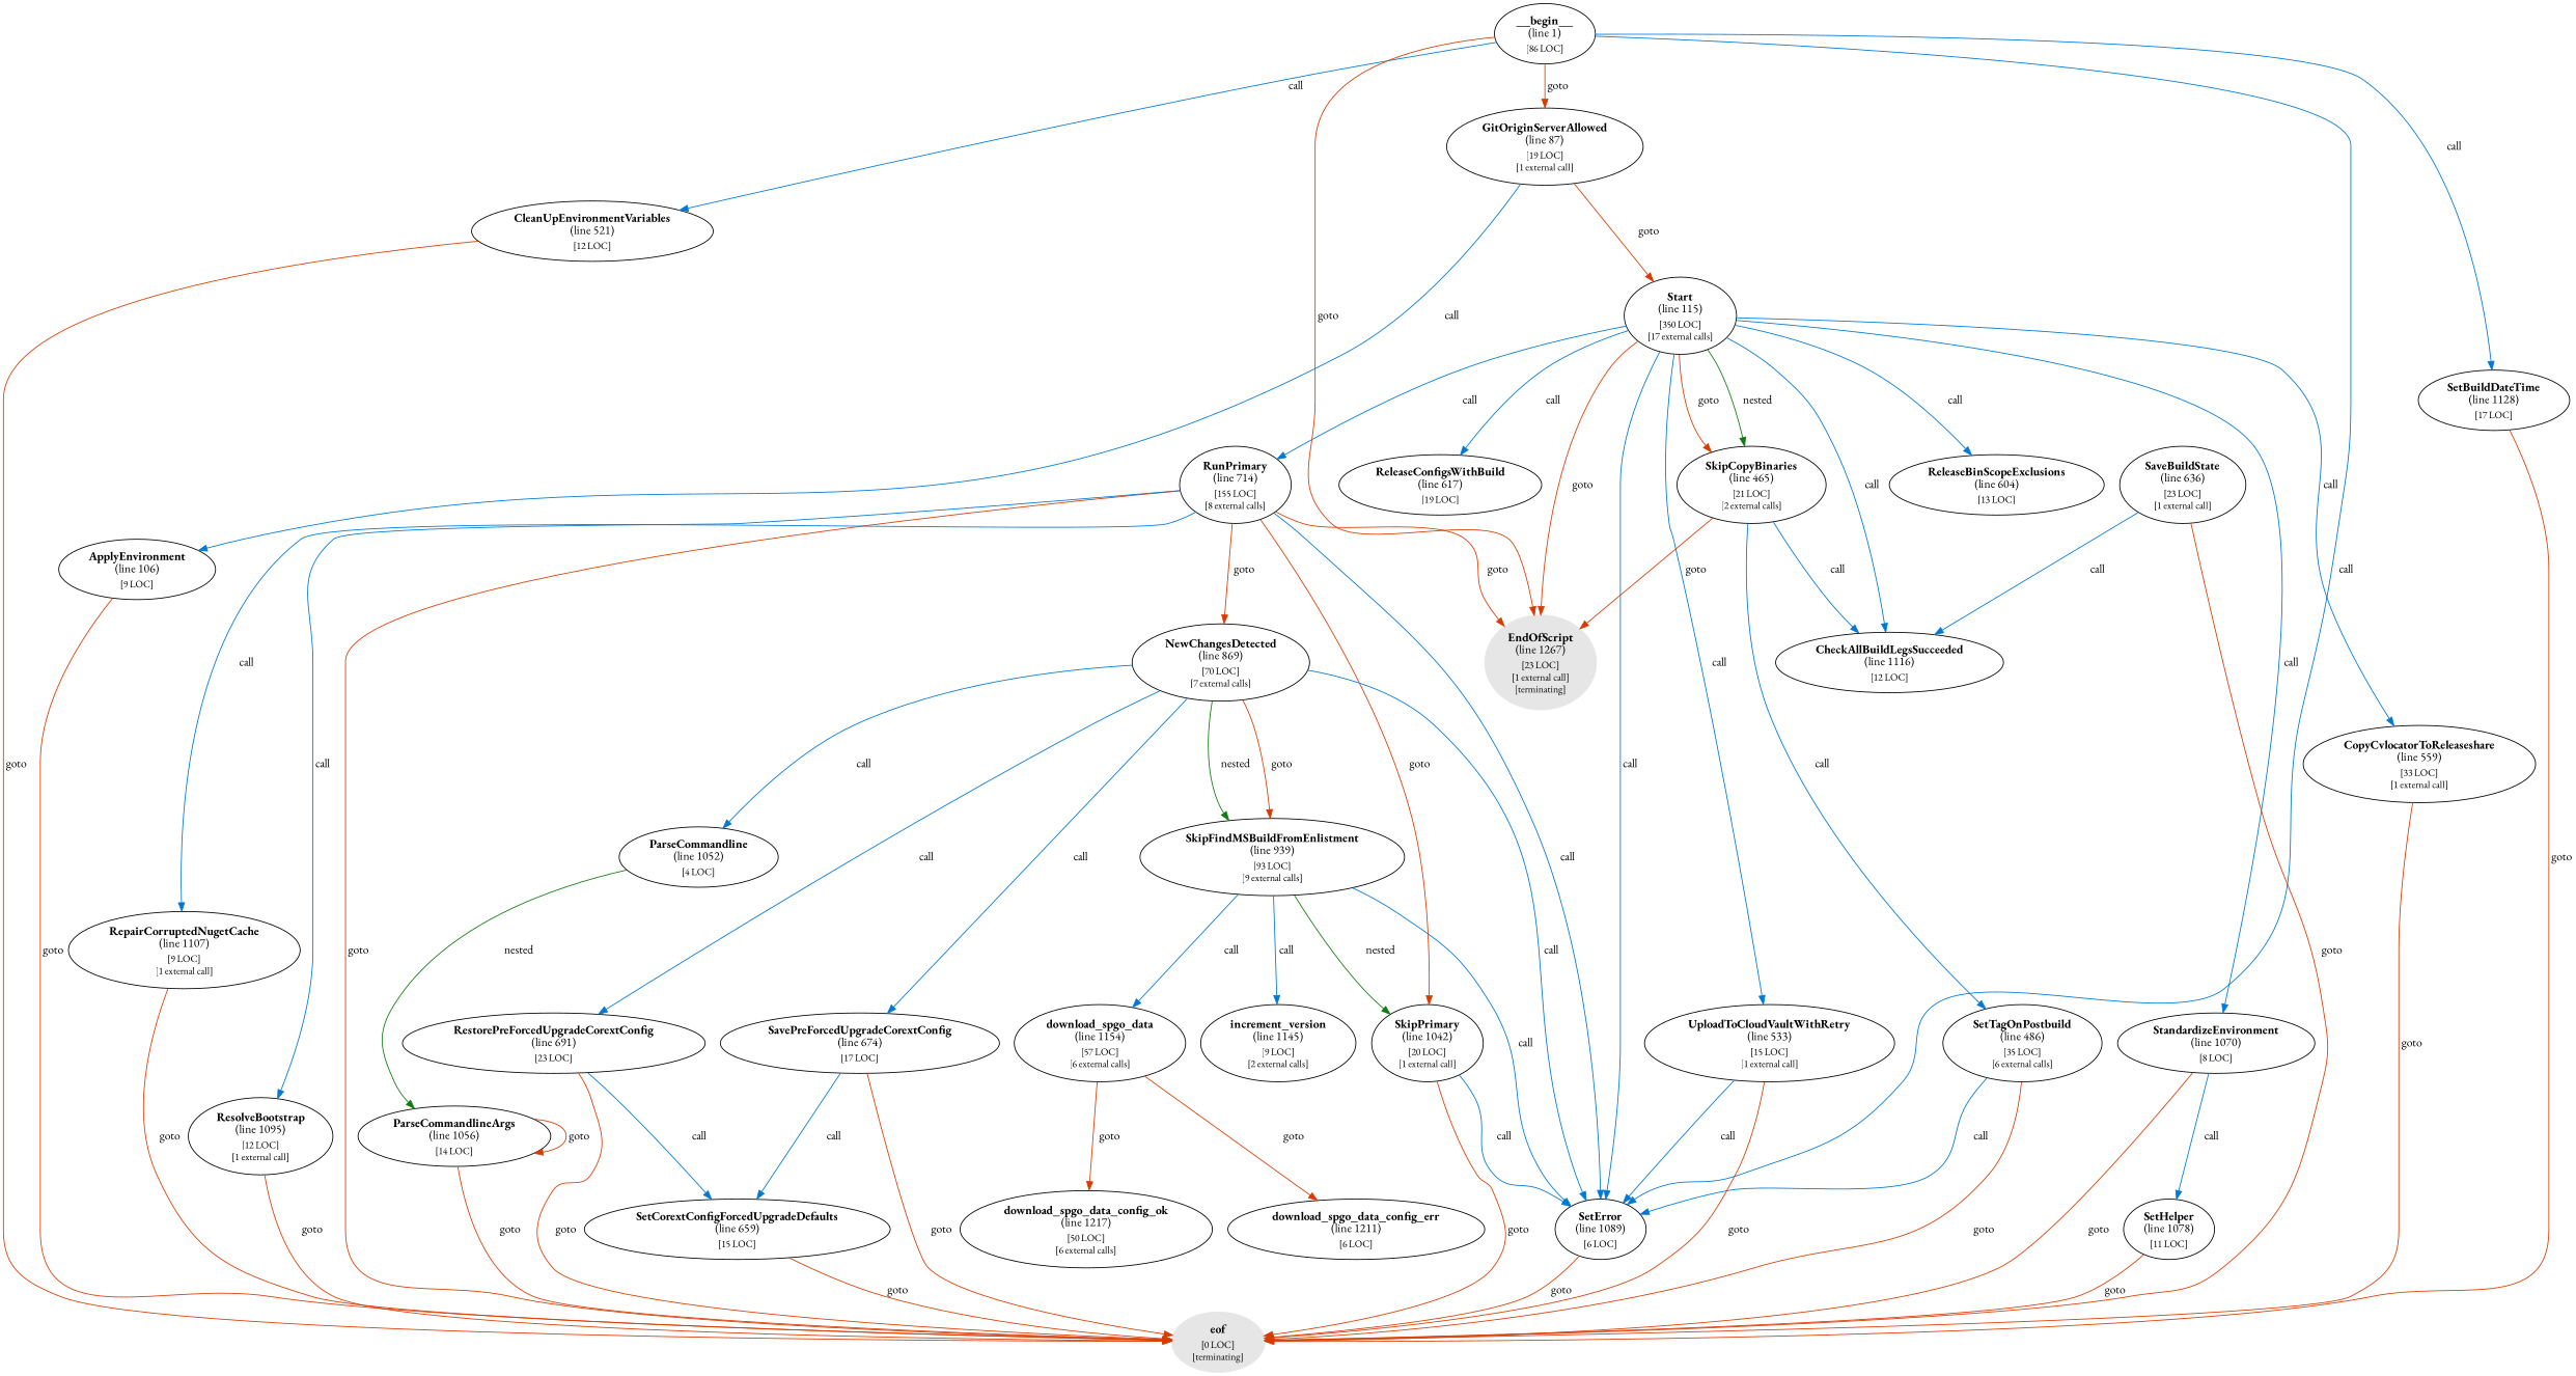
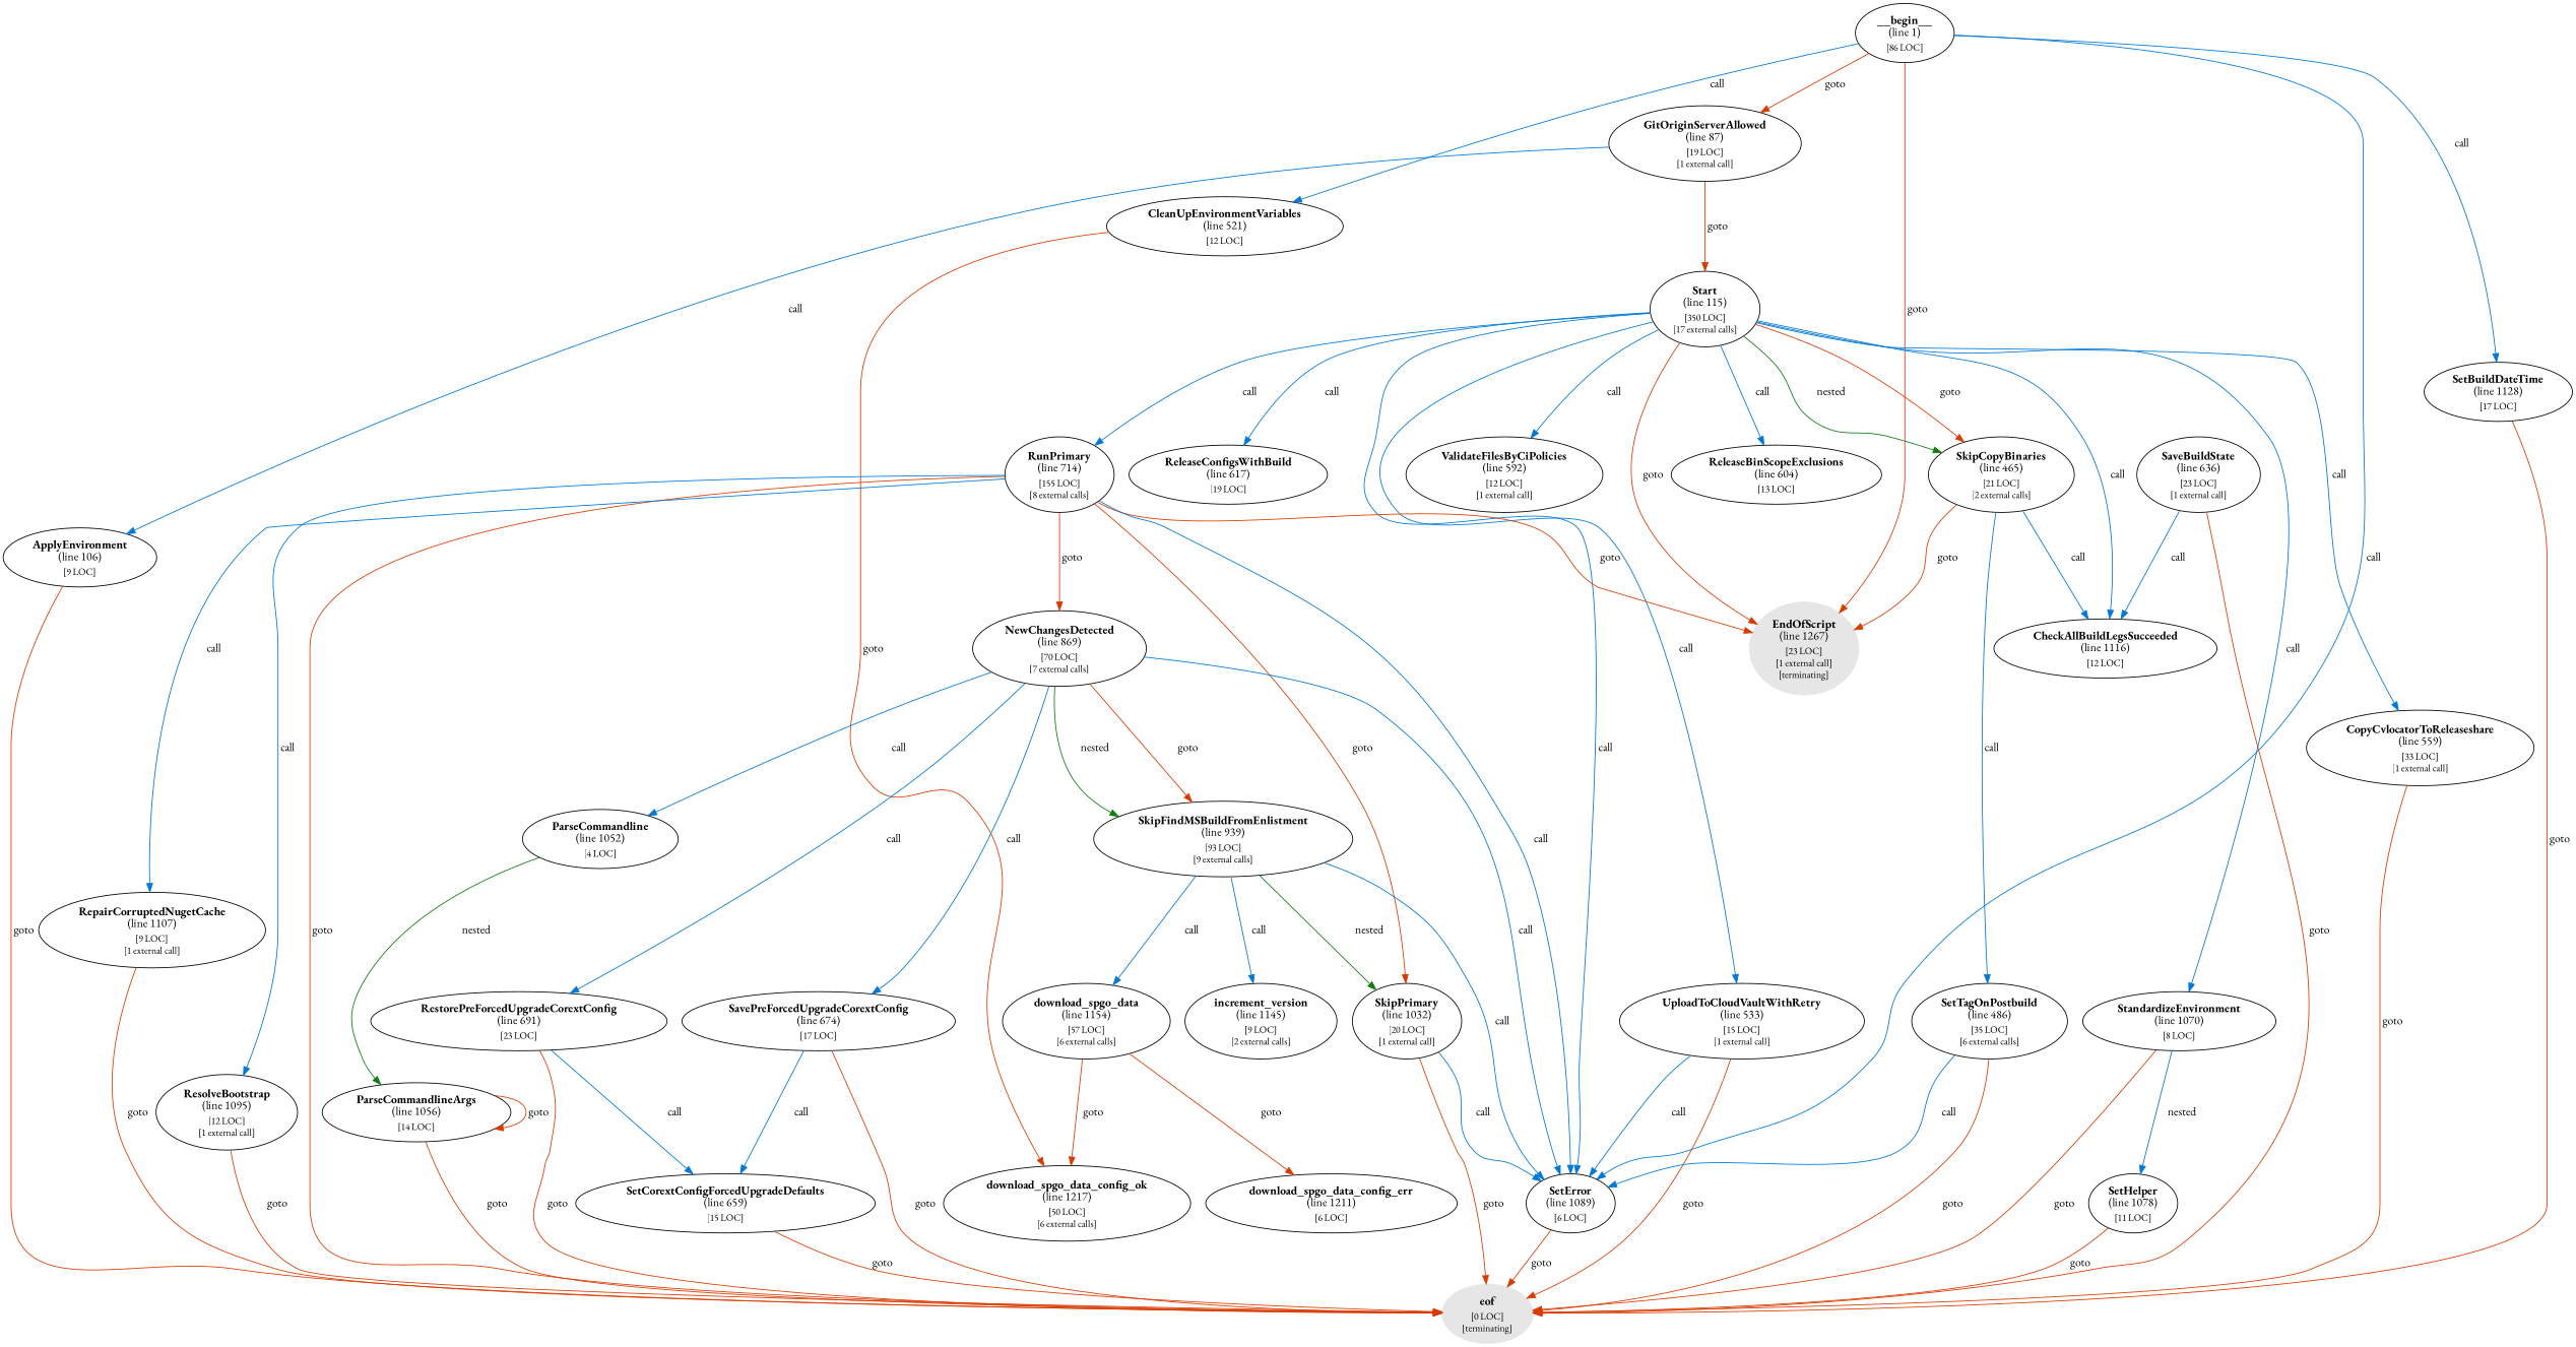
  digraph {
    fontname="EB Garamond"
    node [fontname="EB Garamond"]
    edge [color="#0078d4" fontname="EB Garamond"]
    n1 [label=<<b>__begin__</b><br/>(line 1)<br/><sub>[86 LOC]</sub>>]
    n2 [label=<<b>CleanUpEnvironmentVariables</b><br/>(line 521)<br/><sub>[12 LOC]</sub>>]
    n3 [color="#e6e6e6" label=<<b>EndOfScript</b><br/>(line 1267)<br/><sub>[23 LOC]</sub><br/><sub>[1 external call]</sub><br/><sub>[terminating]</sub>> style=filled]
    n4 [label=<<b>GitOriginServerAllowed</b><br/>(line 87)<br/><sub>[19 LOC]</sub><br/><sub>[1 external call]</sub>>]
    n5 [label=<<b>SetBuildDateTime</b><br/>(line 1128)<br/><sub>[17 LOC]</sub>>]
    n6 [label=<<b>SetError</b><br/>(line 1089)<br/><sub>[6 LOC]</sub>>]
    n7 [color="#e6e6e6" label=<<b>eof</b><br/><sub>[0 LOC]</sub><br/><sub>[terminating]</sub>> style=filled]
    n8 [label=<<b>ApplyEnvironment</b><br/>(line 106)<br/><sub>[9 LOC]</sub>>]
    n9 [label=<<b>Start</b><br/>(line 115)<br/><sub>[350 LOC]</sub><br/><sub>[17 external calls]</sub>>]
    n10 [label=<<b>CheckAllBuildLegsSucceeded</b><br/>(line 1116)<br/><sub>[12 LOC]</sub>>]
    n11 [label=<<b>CopyCvlocatorToReleaseshare</b><br/>(line 559)<br/><sub>[33 LOC]</sub><br/><sub>[1 external call]</sub>>]
    n12 [label=<<b>ReleaseBinScopeExclusions</b><br/>(line 604)<br/><sub>[13 LOC]</sub>>]
    n13 [label=<<b>ReleaseConfigsWithBuild</b><br/>(line 617)<br/><sub>[19 LOC]</sub>>]
    n14 [label=<<b>RunPrimary</b><br/>(line 714)<br/><sub>[155 LOC]</sub><br/><sub>[8 external calls]</sub>>]
    n15 [label=<<b>SkipCopyBinaries</b><br/>(line 465)<br/><sub>[21 LOC]</sub><br/><sub>[2 external calls]</sub>>]
    n16 [label=<<b>StandardizeEnvironment</b><br/>(line 1070)<br/><sub>[8 LOC]</sub>>]
    n17 [label=<<b>UploadToCloudVaultWithRetry</b><br/>(line 533)<br/><sub>[15 LOC]</sub><br/><sub>[1 external call]</sub>>]
+   n18 [label=<<b>ValidateFilesByCiPolicies</b><br/>(line 592)<br/><sub>[12 LOC]</sub><br/><sub>[1 external call]</sub>>]
    n19 [label=<<b>download_spgo_data</b><br/>(line 1154)<br/><sub>[57 LOC]</sub><br/><sub>[6 external calls]</sub>>]
    n20 [label=<<b>download_spgo_data_config_err</b><br/>(line 1211)<br/><sub>[6 LOC]</sub>>]
    n21 [label=<<b>download_spgo_data_config_ok</b><br/>(line 1217)<br/><sub>[50 LOC]</sub><br/><sub>[6 external calls]</sub>>]
    n22 [label=<<b>NewChangesDetected</b><br/>(line 869)<br/><sub>[70 LOC]</sub><br/><sub>[7 external calls]</sub>>]
-   n23 [label=<<b>SkipPrimary</b><br/>(line 1042)<br/><sub>[20 LOC]</sub><br/><sub>[1 external call]</sub>>]
+   n23 [label=<<b>SkipPrimary</b><br/>(line 1032)<br/><sub>[20 LOC]</sub><br/><sub>[1 external call]</sub>>]
    n24 [label=<<b>RepairCorruptedNugetCache</b><br/>(line 1107)<br/><sub>[9 LOC]</sub><br/><sub>[1 external call]</sub>>]
    n25 [label=<<b>ResolveBootstrap</b><br/>(line 1095)<br/><sub>[12 LOC]</sub><br/><sub>[1 external call]</sub>>]
    n26 [label=<<b>SetTagOnPostbuild</b><br/>(line 486)<br/><sub>[35 LOC]</sub><br/><sub>[6 external calls]</sub>>]
    n27 [label=<<b>SetHelper</b><br/>(line 1078)<br/><sub>[11 LOC]</sub>>]
    n28 [label=<<b>increment_version</b><br/>(line 1145)<br/><sub>[9 LOC]</sub><br/><sub>[2 external calls]</sub>>]
    n29 [label=<<b>ParseCommandline</b><br/>(line 1052)<br/><sub>[4 LOC]</sub>>]
    n30 [label=<<b>RestorePreForcedUpgradeCorextConfig</b><br/>(line 691)<br/><sub>[23 LOC]</sub>>]
    n31 [label=<<b>SavePreForcedUpgradeCorextConfig</b><br/>(line 674)<br/><sub>[17 LOC]</sub>>]
    n32 [label=<<b>SkipFindMSBuildFromEnlistment</b><br/>(line 939)<br/><sub>[93 LOC]</sub><br/><sub>[9 external calls]</sub>>]
    n33 [label=<<b>ParseCommandlineArgs</b><br/>(line 1056)<br/><sub>[14 LOC]</sub>>]
    n34 [label=<<b>SetCorextConfigForcedUpgradeDefaults</b><br/>(line 659)<br/><sub>[15 LOC]</sub>>]
    n35 [label=<<b>SaveBuildState</b><br/>(line 636)<br/><sub>[23 LOC]</sub><br/><sub>[1 external call]</sub>>]
    n1 -> n2 [label=" call"]
    n1 -> n3 [color="#d83b01" label=" goto"]
    n1 -> n4 [color="#d83b01" label=" goto"]
    n1 -> n5 [label=" call"]
    n1 -> n6 [label=" call"]
-   n2 -> n7 [color="#d83b01" label=" goto"]
+   n2 -> n21 [color="#d83b01" label=" goto"]
    n4 -> n8 [label=" call"]
    n4 -> n9 [color="#d83b01" label=" goto"]
    n5 -> n7 [color="#d83b01" label=" goto"]
    n6 -> n7 [color="#d83b01" label=" goto"]
    n8 -> n7 [color="#d83b01" label=" goto"]
    n9 -> n3 [color="#d83b01" label=" goto"]
    n9 -> n6 [label=" call"]
    n9 -> n10 [label=" call"]
    n9 -> n11 [label=" call"]
    n9 -> n12 [label=" call"]
    n9 -> n13 [label=" call"]
    n9 -> n14 [label=" call"]
    n9 -> n15 [color="#d83b01" label=" goto"]
    n9 -> n15 [color="#107c10" label=" nested"]
    n9 -> n16 [label=" call"]
    n9 -> n17 [label=" call"]
+   n9 -> n18 [label=" call"]
    n11 -> n7 [color="#d83b01" label=" goto"]
    n14 -> n3 [color="#d83b01" label=" goto"]
    n14 -> n6 [label=" call"]
    n14 -> n7 [color="#d83b01" label=" goto"]
    n14 -> n22 [color="#d83b01" label=" goto"]
    n14 -> n23 [color="#d83b01" label=" goto"]
    n14 -> n24 [label=" call"]
    n14 -> n25 [label=" call"]
    n15 -> n3 [color="#d83b01" label=" goto"]
    n15 -> n10 [label=" call"]
    n15 -> n26 [label=" call"]
    n16 -> n7 [color="#d83b01" label=" goto"]
-   n16 -> n27 [label=" call"]
+   n16 -> n27 [label=" nested"]
    n17 -> n6 [label=" call"]
    n17 -> n7 [color="#d83b01" label=" goto"]
    n19 -> n20 [color="#d83b01" label=" goto"]
    n19 -> n21 [color="#d83b01" label=" goto"]
    n22 -> n6 [label=" call"]
    n22 -> n29 [label=" call"]
    n22 -> n30 [label=" call"]
    n22 -> n31 [label=" call"]
    n22 -> n32 [color="#d83b01" label=" goto"]
    n22 -> n32 [color="#107c10" label=" nested"]
    n23 -> n6 [label=" call"]
    n23 -> n7 [color="#d83b01" label=" goto"]
    n24 -> n7 [color="#d83b01" label=" goto"]
    n25 -> n7 [color="#d83b01" label=" goto"]
    n26 -> n6 [label=" call"]
    n26 -> n7 [color="#d83b01" label=" goto"]
    n27 -> n7 [color="#d83b01" label=" goto"]
    n29 -> n33 [color="#107c10" label=" nested"]
    n30 -> n7 [color="#d83b01" label=" goto"]
    n30 -> n34 [label=" call"]
    n31 -> n7 [color="#d83b01" label=" goto"]
    n31 -> n34 [label=" call"]
    n32 -> n6 [label=" call"]
    n32 -> n19 [label=" call"]
    n32 -> n23 [color="#107c10" label=" nested"]
    n32 -> n28 [label=" call"]
    n33 -> n7 [color="#d83b01" label=" goto"]
    n33 -> n33 [color="#d83b01" label=" goto"]
    n34 -> n7 [color="#d83b01" label=" goto"]
    n35 -> n7 [color="#d83b01" label=" goto"]
    n35 -> n10 [label=" call"]
  }
